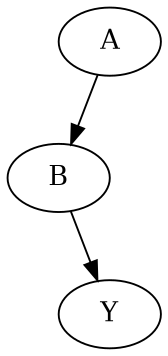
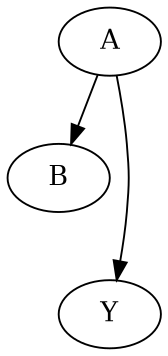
  digraph {
    A
    B
    Y
    A -> B
-   B -> Y
+   A -> Y
  }
